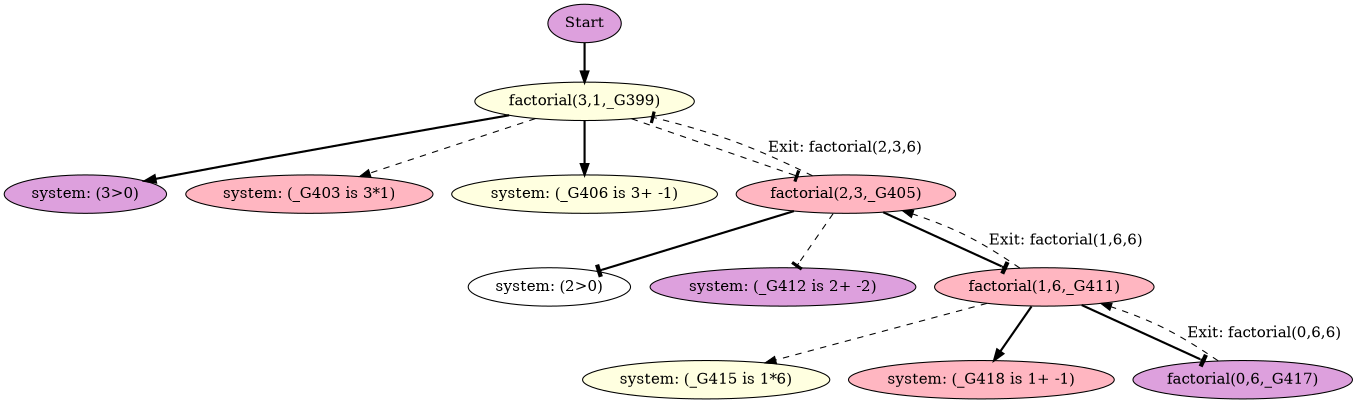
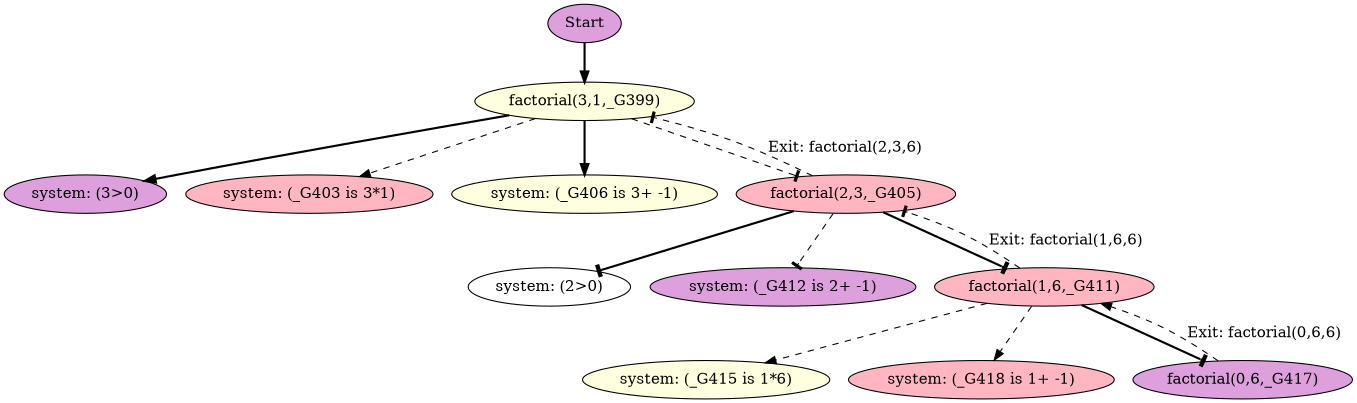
  digraph {
    node [fillcolor=plum style=filled]
    edge [arrowhead=normal style=dashed]
    n1 [fillcolor=lightyellow label="factorial(3,1,_G399)"]
    n2 [label="system: (3>0)"]
    n3 [fillcolor=lightpink label="system: (_G403 is 3*1)"]
    n4 [fillcolor=lightyellow label="system: (_G406 is 3+ -1)"]
    n5 [fillcolor=lightpink label="factorial(2,3,_G405)"]
    n6 [label=Start]
    n7 [fillcolor=white label="system: (2>0)"]
-   n8 [label="system: (_G412 is 2+ -2)"]
+   n8 [label="system: (_G412 is 2+ -1)"]
    n9 [fillcolor=lightpink label="factorial(1,6,_G411)"]
    n10 [fillcolor=lightyellow label="system: (_G415 is 1*6)"]
    n11 [fillcolor=lightpink label="system: (_G418 is 1+ -1)"]
    n12 [label="factorial(0,6,_G417)"]
    n1 -> n2 [style=bold]
    n1 -> n3
    n1 -> n4 [style=bold]
    n1 -> n5 [arrowhead=tee]
    n5 -> n1 [arrowhead=tee label="Exit: factorial(2,3,6)"]
    n5 -> n7 [arrowhead=tee style=bold]
    n5 -> n8 [arrowhead=tee]
    n5 -> n9 [arrowhead=tee style=bold]
    n6 -> n1 [style=bold]
-   n9 -> n5 [label="Exit: factorial(1,6,6)"]
+   n9 -> n5 [arrowhead=tee label="Exit: factorial(1,6,6)"]
    n9 -> n10
-   n9 -> n11 [style=bold]
+   n9 -> n11
    n9 -> n12 [arrowhead=tee style=bold]
    n12 -> n9 [label="Exit: factorial(0,6,6)"]
  }
